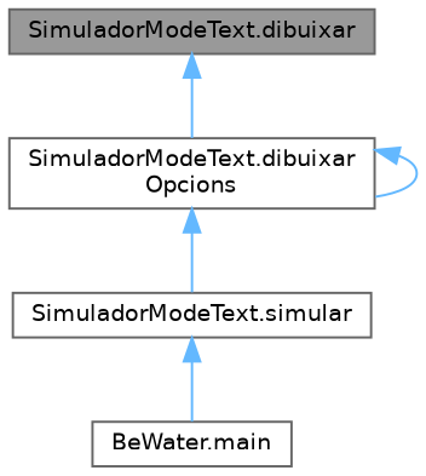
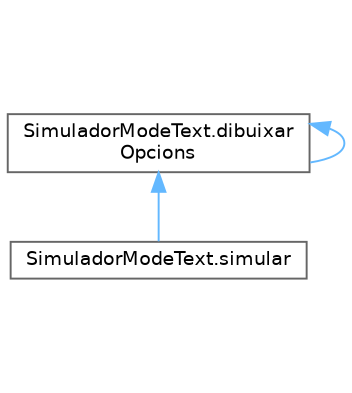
  digraph {
    rankdir=TB
    node [color=grey40 fillcolor=white fontname=Helvetica fontsize=10 shape=box style=filled]
    edge [color=steelblue1 dir=back fontname=Helvetica fontsize=10 labelfontname=Helvetica labelfontsize=10 style=solid]
-   n1 [color=gray40 fillcolor=grey60 fontcolor=black height=0.2 label="SimuladorModeText.dibuixar" width=0.4]
    n2 [height=0.2 label="SimuladorModeText.dibuixar\lOpcions" width=0.4]
    n3 [height=0.2 label="SimuladorModeText.simular" width=0.4]
-   n4 [height=0.2 label="BeWater.main" width=0.4]
-   n1 -> n2
    n2 -> n2
    n2 -> n3
-   n3 -> n4
  }
